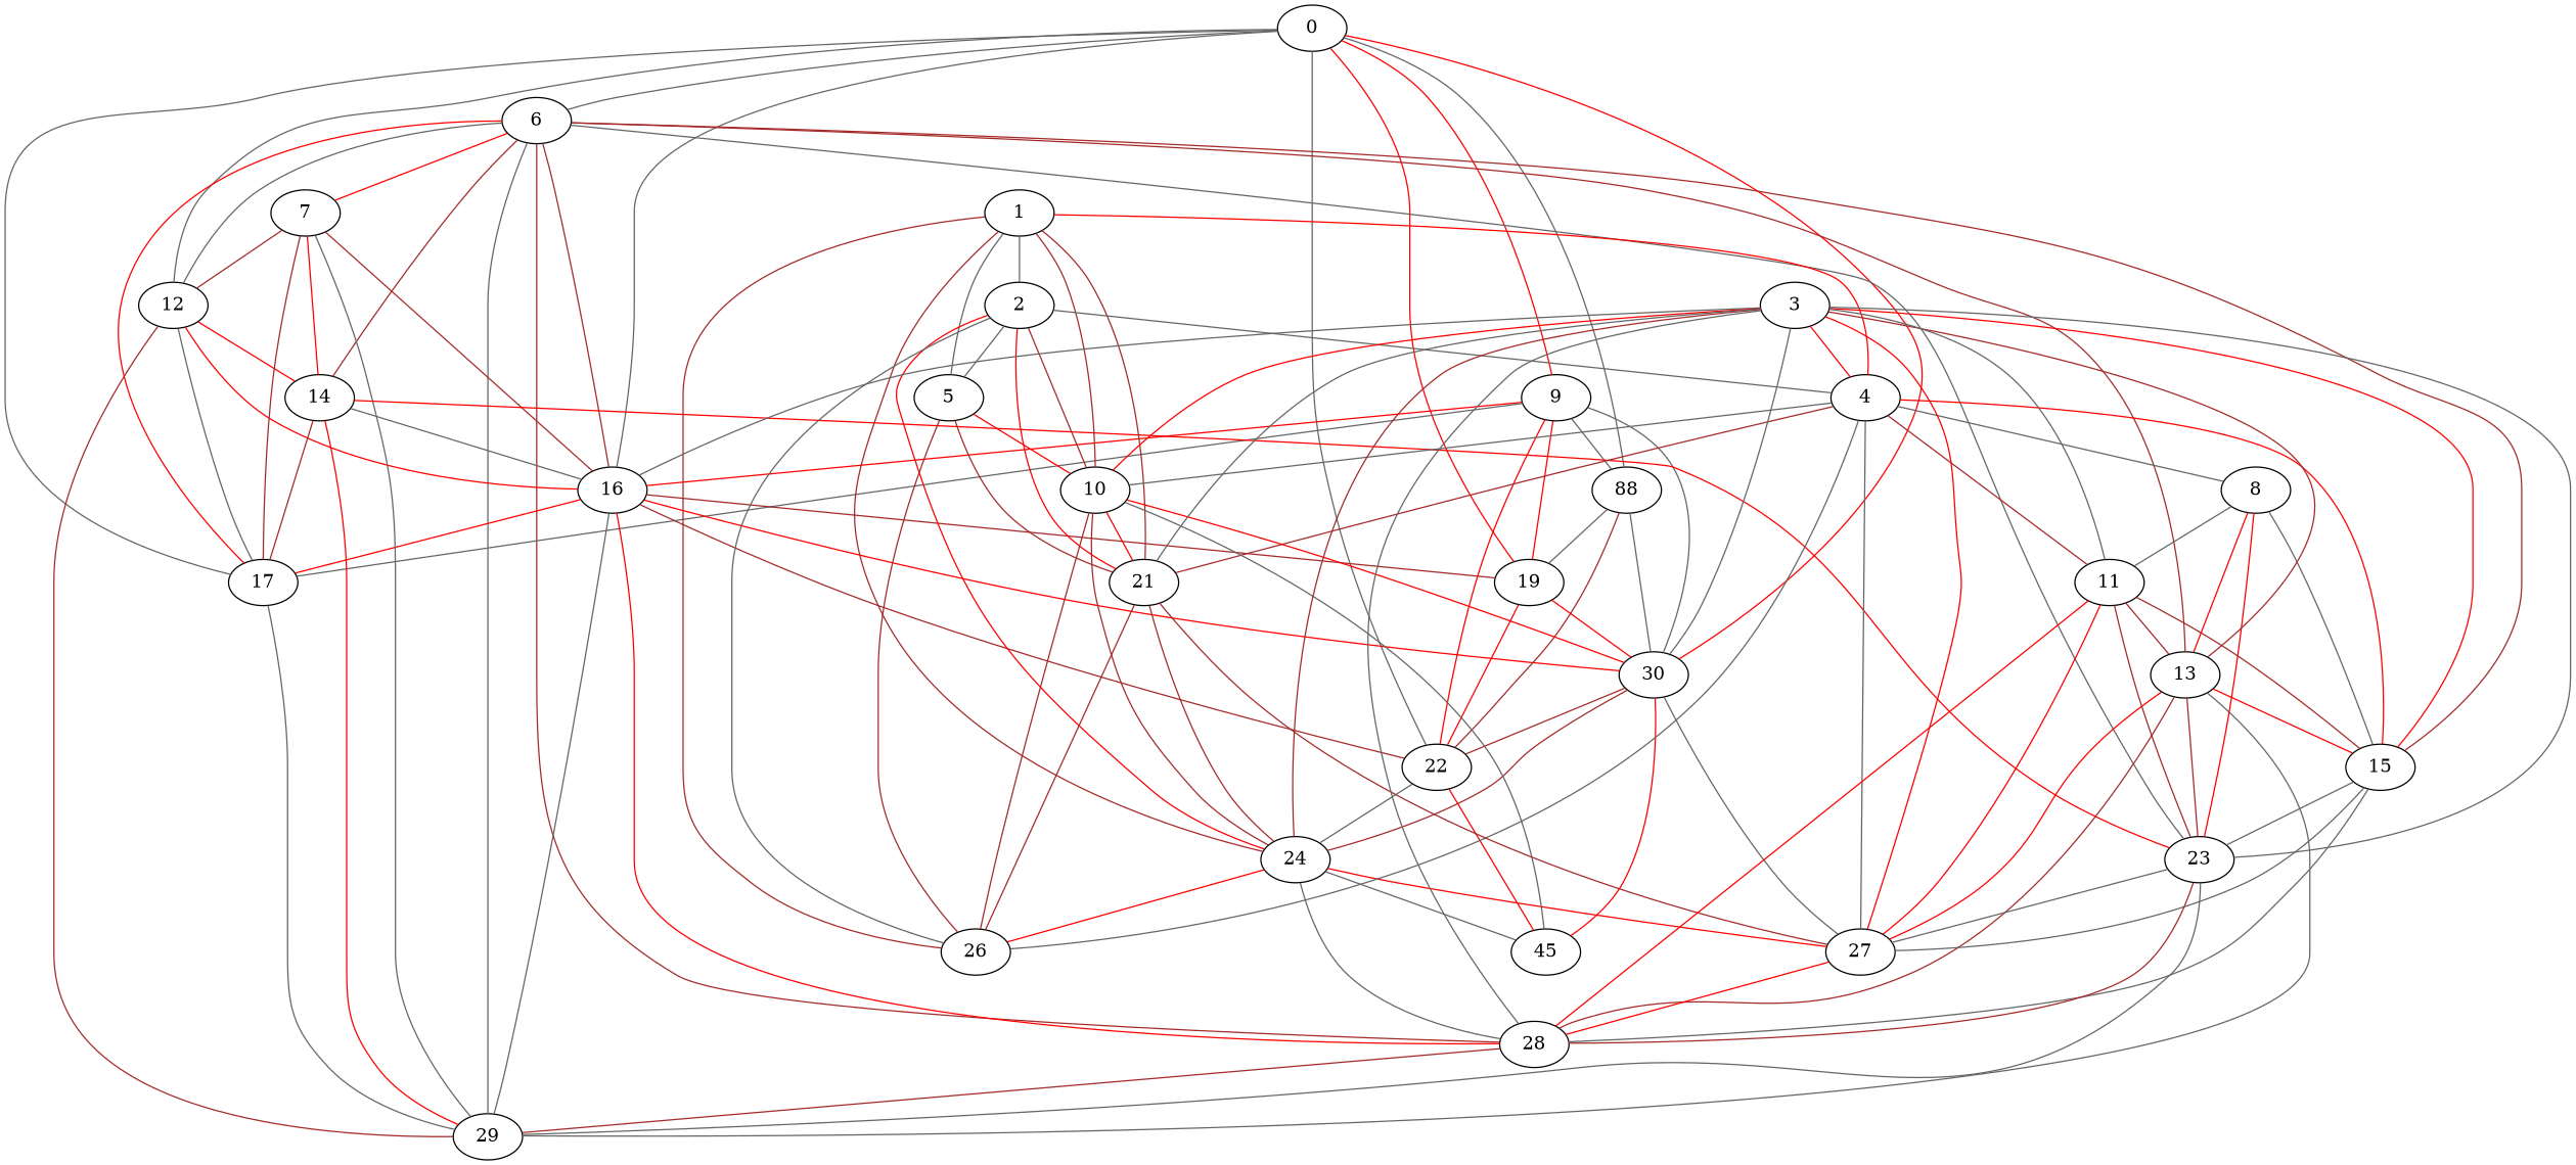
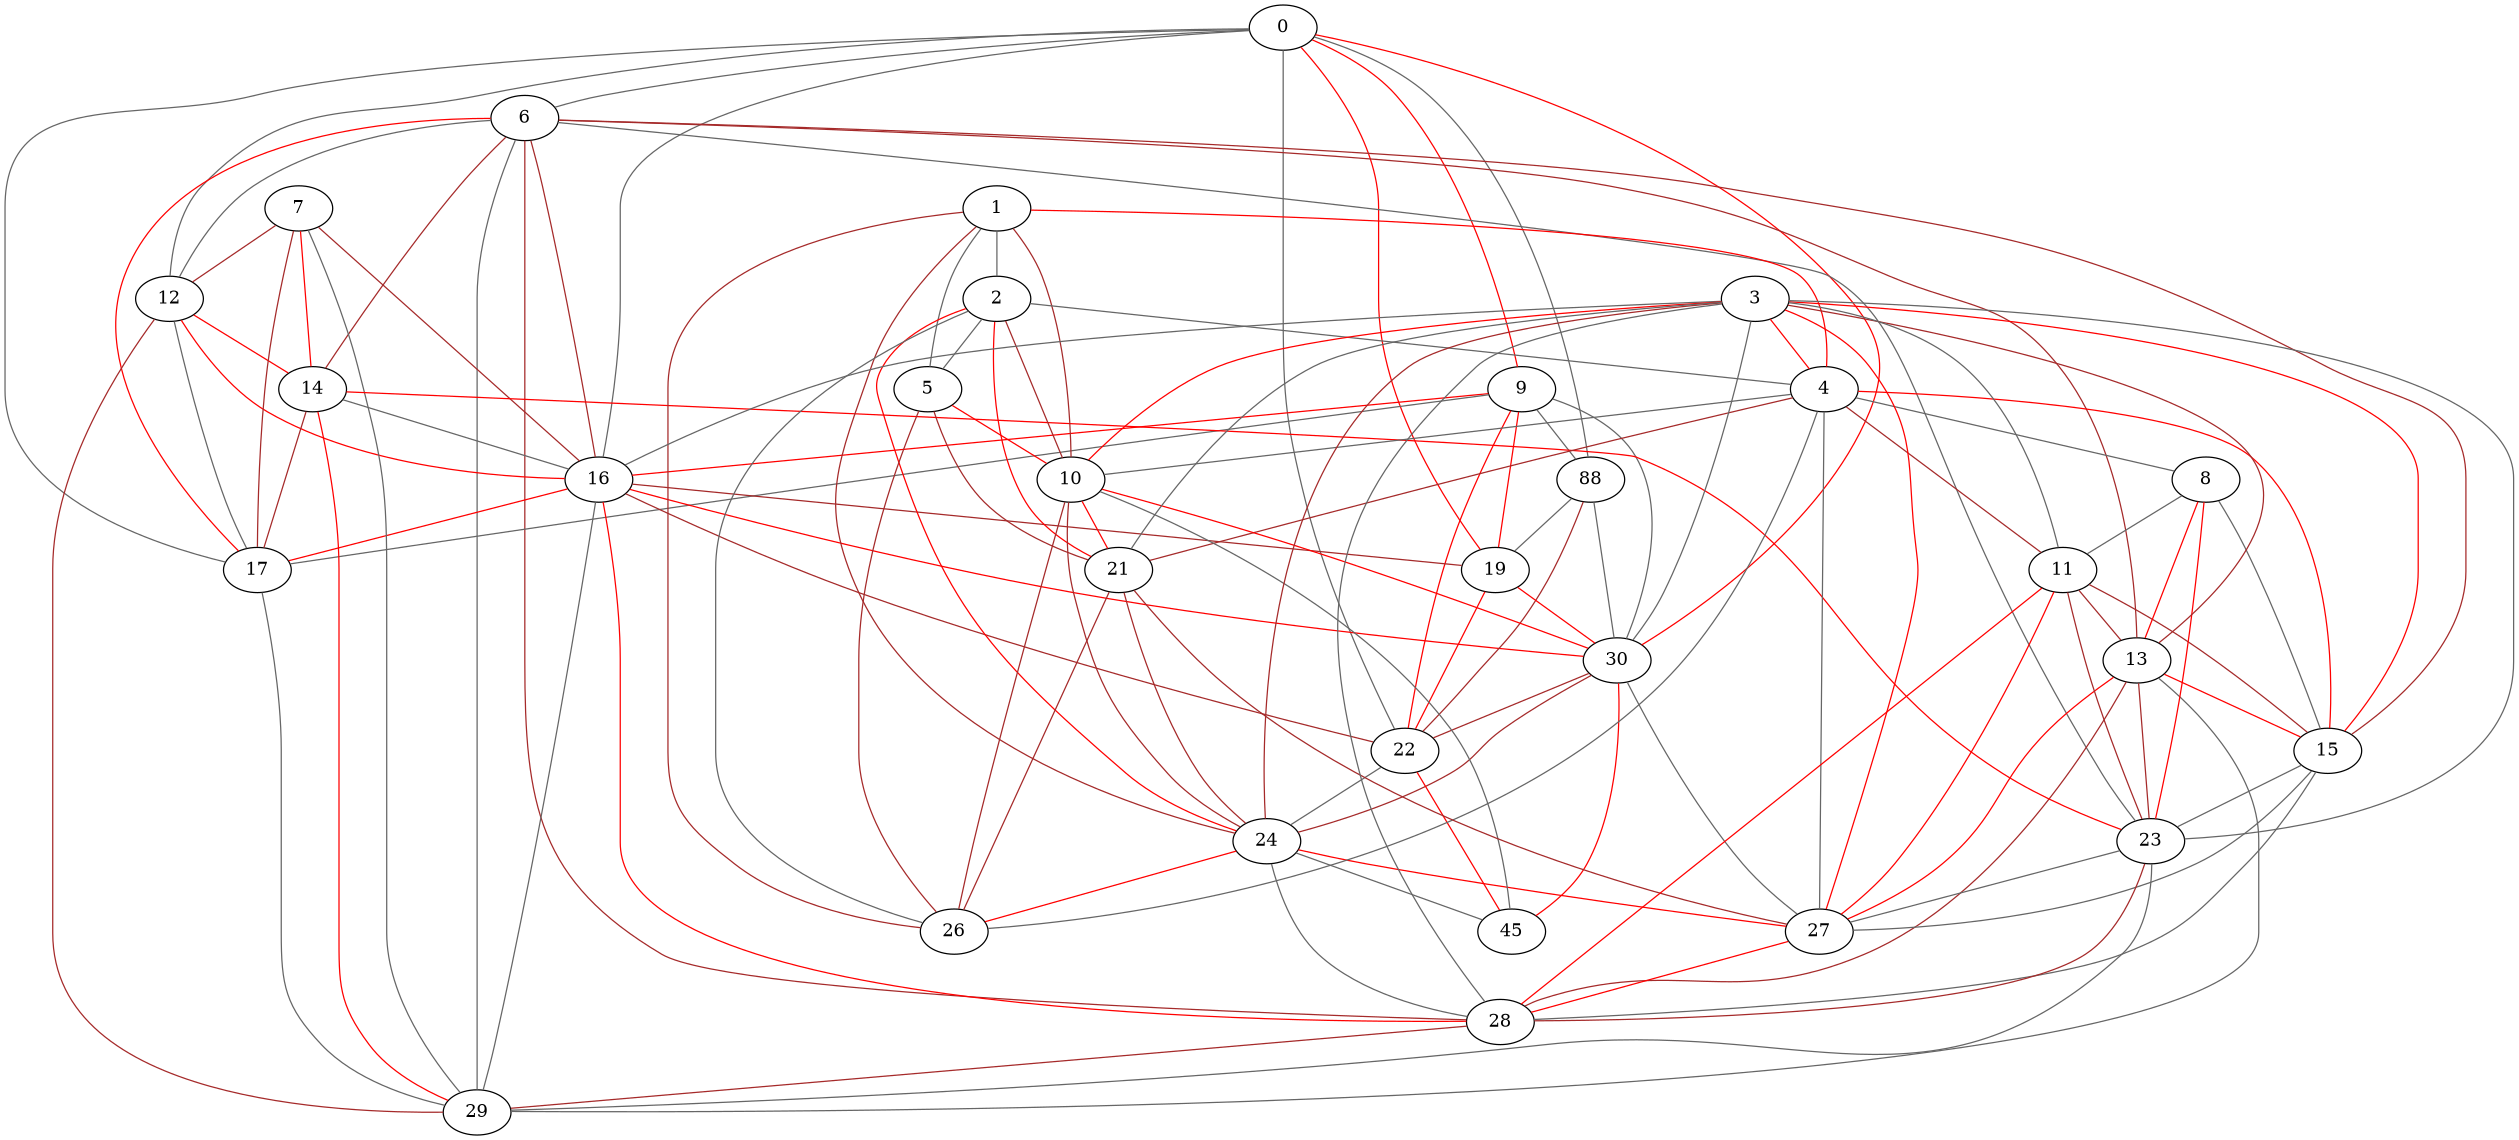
  graph {
    edge [color=gray40]
    0
    6
    9
    12
    16
    17
    n7 [label=88]
    19
    n9 [label=30]
    22
    13
    15
    23
    28
    7
    14
    29
    24
    27
    n20 [label=45]
    1
    2
    4
    5
    10
    21
    26
    11
    8
    3
    0 -- 6
    0 -- 9 [color=red]
    0 -- 12
    0 -- 16
    0 -- 17
    0 -- n7
    0 -- 19 [color=red]
    0 -- n9 [color=red]
    0 -- 22
    6 -- 12
    6 -- 16 [color=brown]
    6 -- 17 [color=red]
    6 -- 13 [color=brown]
    6 -- 15 [color=brown]
    6 -- 23
    6 -- 28 [color=brown]
-   6 -- 7 [color=red]
    6 -- 14 [color=brown]
    6 -- 29
    9 -- 16 [color=red]
    9 -- 17
    9 -- n7
    9 -- 19 [color=red]
    9 -- n9
    9 -- 22 [color=red]
    12 -- 16 [color=red]
    12 -- 17
    12 -- 14 [color=red]
    12 -- 29 [color=brown]
    16 -- 17 [color=red]
    16 -- 19 [color=brown]
    16 -- n9 [color=red]
    16 -- 22 [color=brown]
    16 -- 28 [color=red]
    16 -- 29
    17 -- 29
    n7 -- 19
    n7 -- n9
    n7 -- 22 [color=brown]
    19 -- n9 [color=red]
    19 -- 22 [color=red]
    n9 -- 22 [color=brown]
    n9 -- 24 [color=brown]
    n9 -- 27
    n9 -- n20 [color=red]
    22 -- 24
    22 -- n20 [color=red]
    13 -- 15 [color=red]
    13 -- 23 [color=brown]
    13 -- 28 [color=brown]
    13 -- 29
    13 -- 27 [color=red]
    15 -- 23
    15 -- 28
    15 -- 27
    23 -- 28 [color=brown]
    23 -- 29
    23 -- 27
    28 -- 29 [color=brown]
    7 -- 12 [color=brown]
    7 -- 16 [color=brown]
    7 -- 17 [color=brown]
    7 -- 14 [color=red]
    7 -- 29
    14 -- 16
    14 -- 17 [color=brown]
    14 -- 23 [color=red]
    14 -- 29 [color=red]
    24 -- 28
    24 -- 27 [color=red]
    24 -- n20
    24 -- 26 [color=red]
    27 -- 28 [color=red]
    1 -- 24 [color=brown]
    1 -- 2
    1 -- 4 [color=red]
    1 -- 5
    1 -- 10 [color=brown]
-   1 -- 21 [color=brown]
    1 -- 26 [color=brown]
    2 -- 24 [color=red]
    2 -- 4
    2 -- 5
    2 -- 10 [color=brown]
    2 -- 21 [color=red]
    2 -- 26
    4 -- 15 [color=red]
    4 -- 27
    4 -- 10
    4 -- 21 [color=brown]
    4 -- 26
    4 -- 11 [color=brown]
    4 -- 8
    5 -- 10 [color=red]
    5 -- 21 [color=brown]
    5 -- 26 [color=brown]
    10 -- n9 [color=red]
    10 -- 24 [color=brown]
    10 -- n20
    10 -- 21 [color=red]
    10 -- 26 [color=brown]
    21 -- 24 [color=brown]
    21 -- 27 [color=brown]
    21 -- 26 [color=brown]
    11 -- 13 [color=brown]
    11 -- 15 [color=brown]
    11 -- 23 [color=brown]
    11 -- 28 [color=red]
    11 -- 27 [color=red]
    8 -- 13 [color=red]
    8 -- 15
    8 -- 23 [color=red]
    8 -- 11
    3 -- 16
    3 -- n9
    3 -- 13 [color=brown]
    3 -- 15 [color=red]
    3 -- 23
    3 -- 28
    3 -- 24 [color=brown]
    3 -- 27 [color=red]
    3 -- 4 [color=red]
    3 -- 10 [color=red]
    3 -- 21
    3 -- 11
  }
